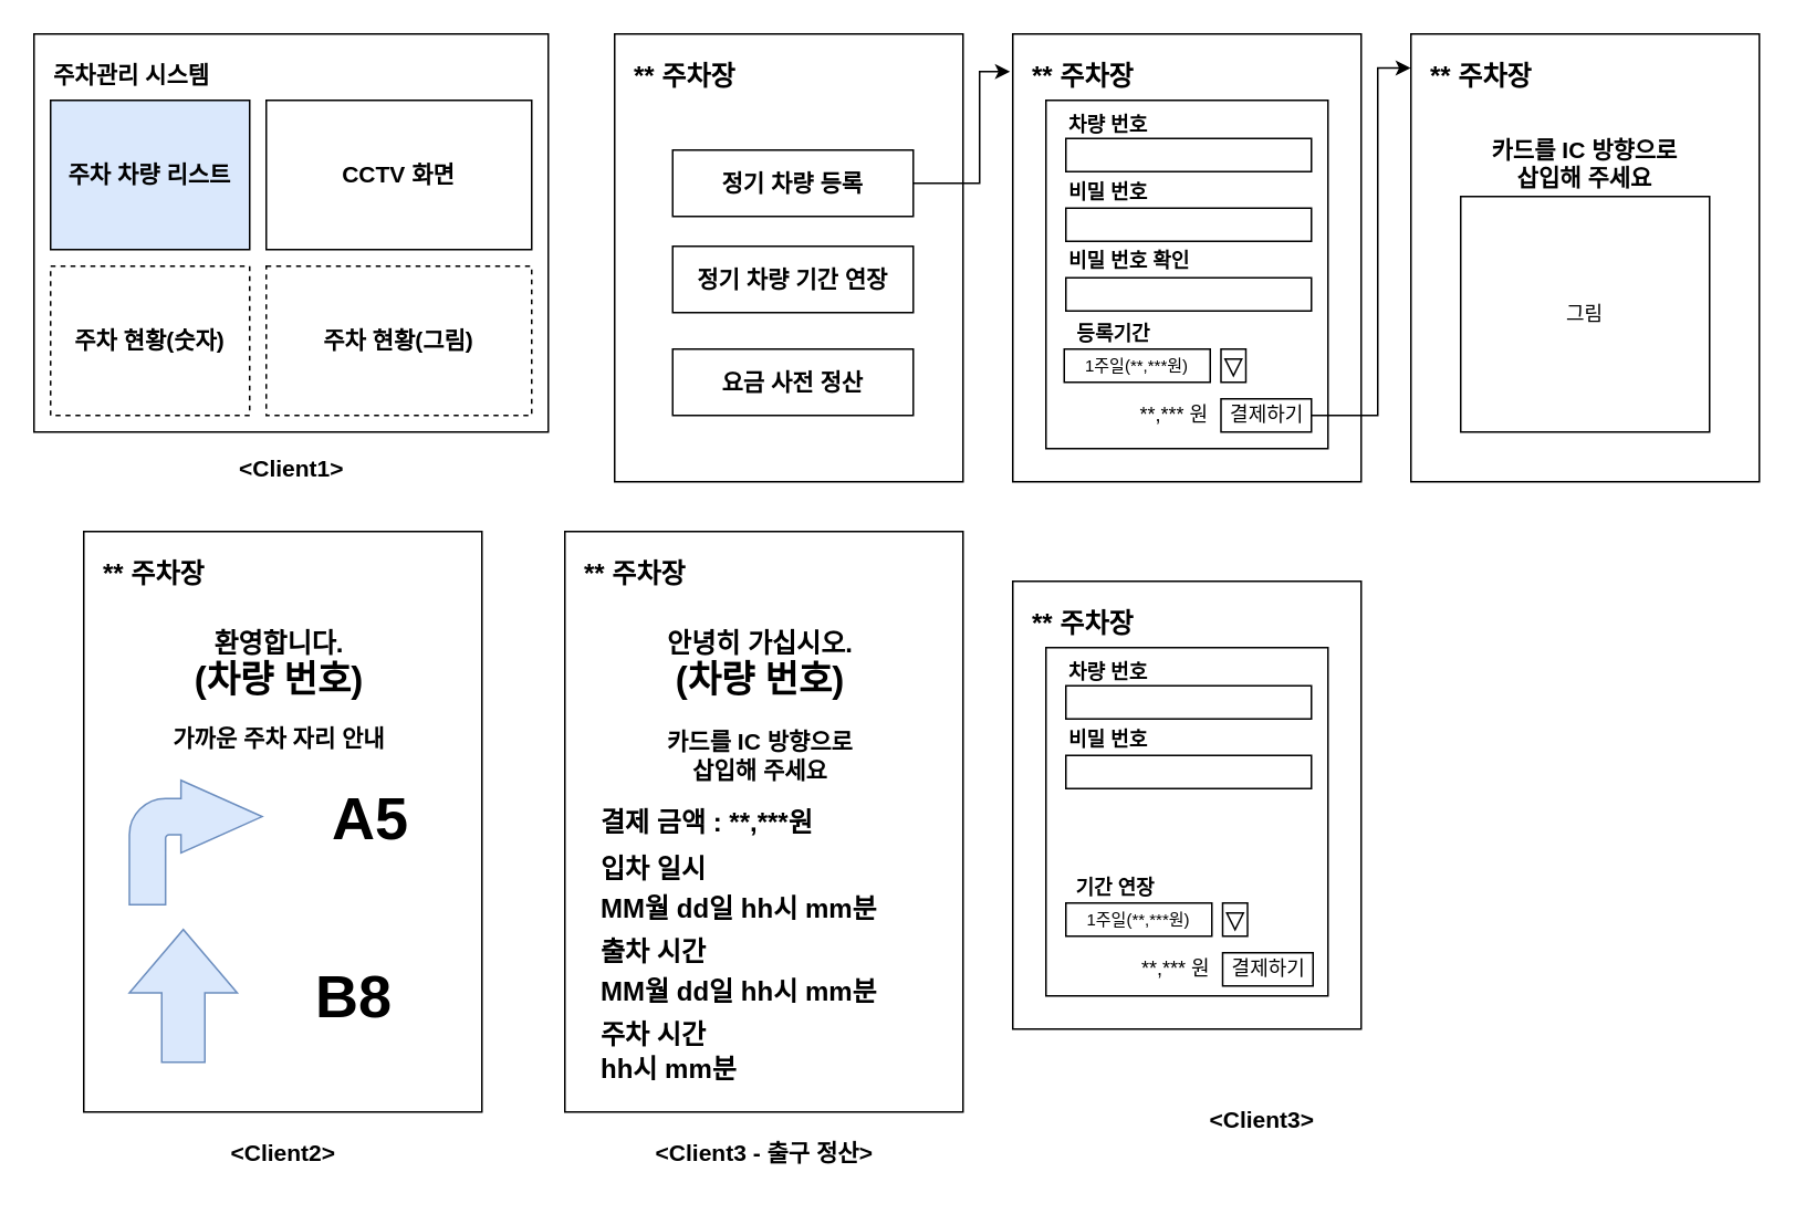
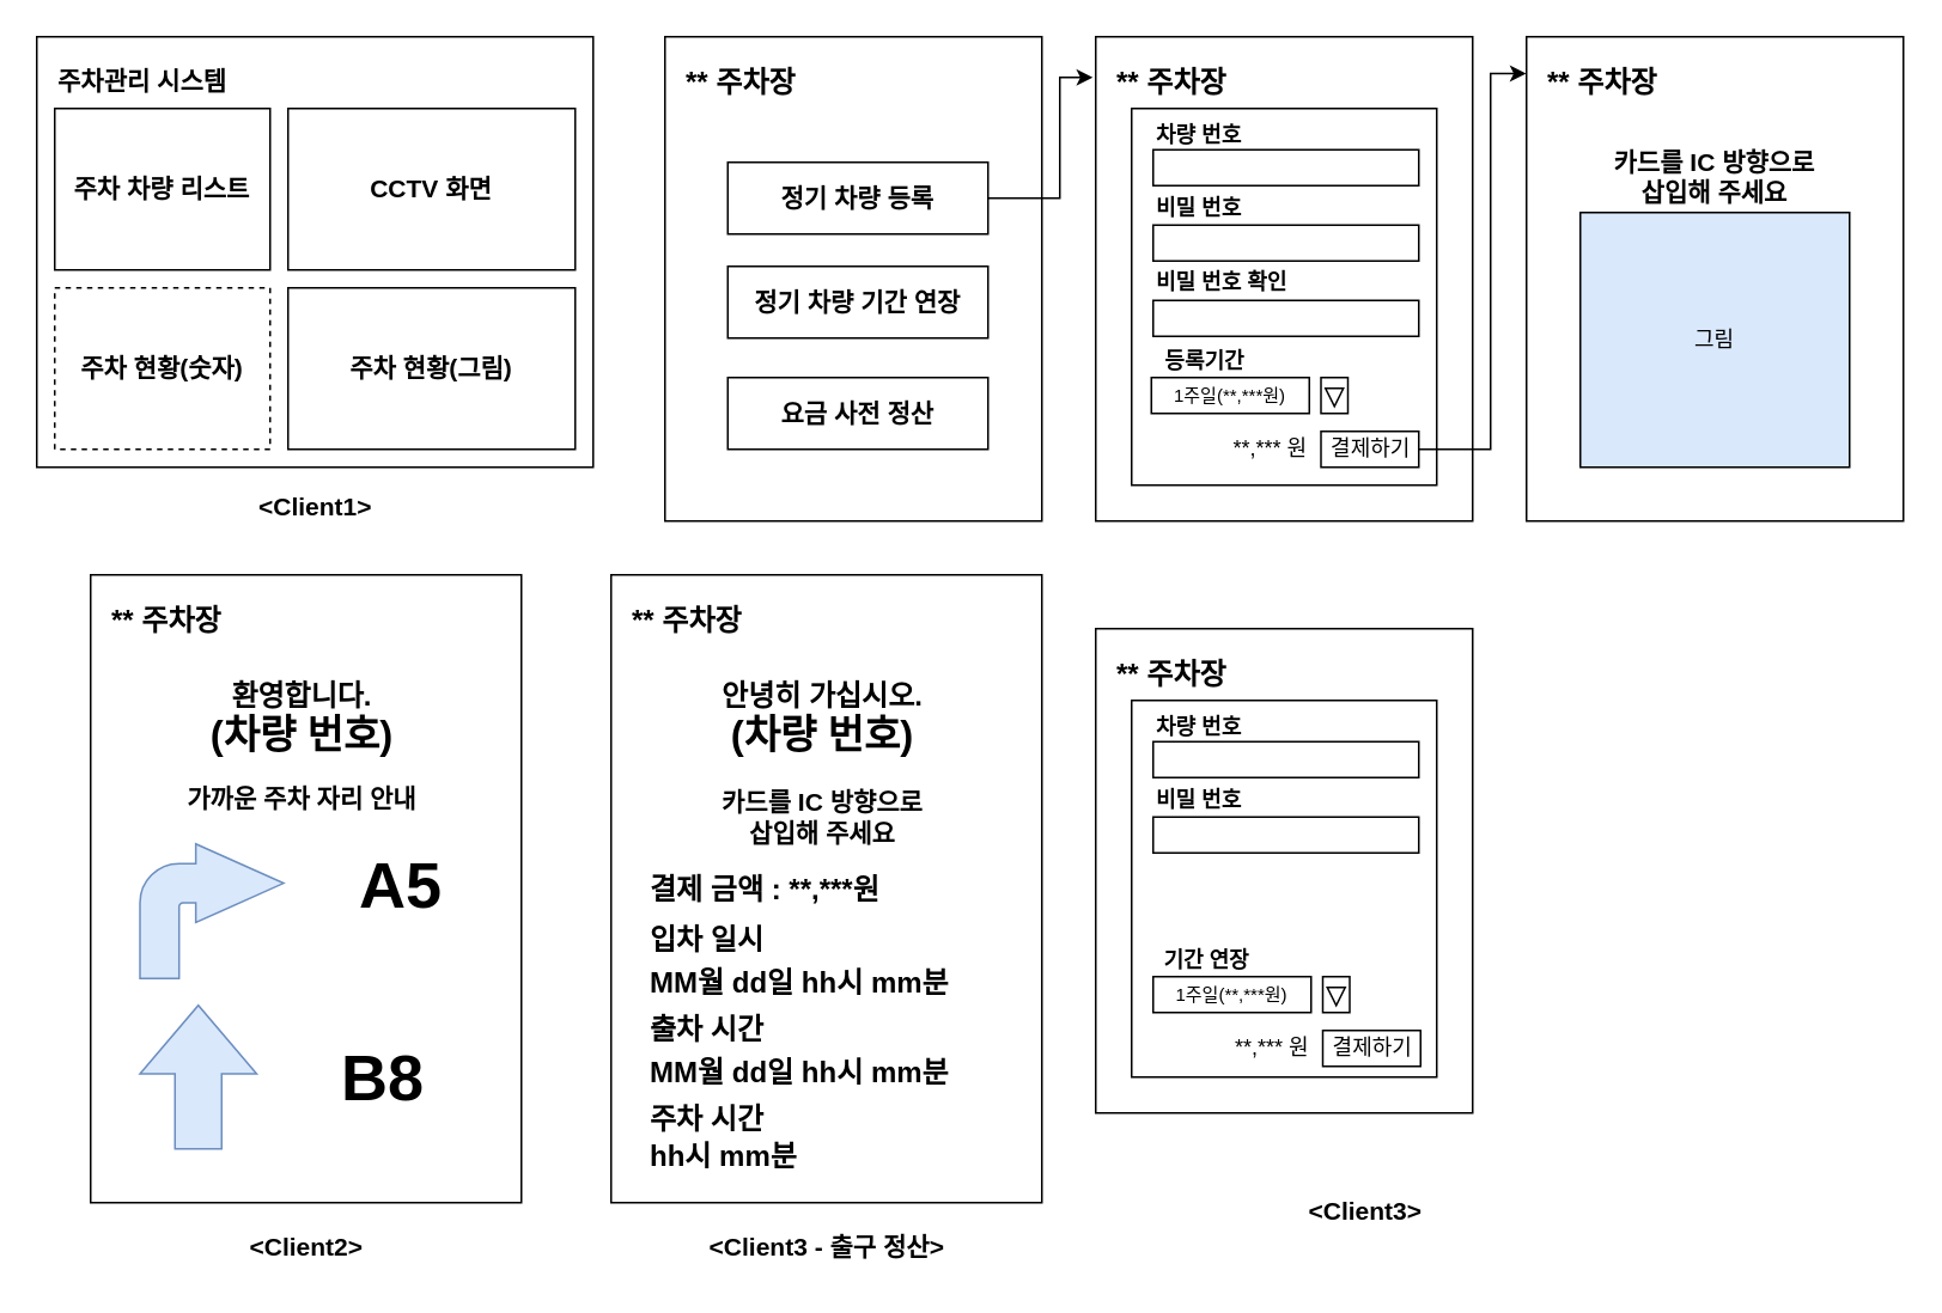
  <mxCell id="0" />
  <mxCell id="1" parent="0" />
  <mxCell id="2" value="" style="rounded=0;whiteSpace=wrap;html=1;" parent="1" vertex="1"><mxGeometry x="610" y="350" width="210" height="270" as="geometry" /></mxCell>
  <mxCell id="3" value="" style="rounded=0;whiteSpace=wrap;html=1;" parent="1" vertex="1"><mxGeometry x="630" y="390" width="170" height="210" as="geometry" /></mxCell>
  <mxCell id="4" value="&amp;lt;Client3&amp;gt;" style="text;html=1;align=center;verticalAlign=middle;resizable=0;points=[];autosize=1;strokeColor=none;fillColor=none;fontSize=14;fontStyle=1" parent="1" vertex="1"><mxGeometry x="720" y="660" width="80" height="30" as="geometry" /></mxCell>
  <mxCell id="5" value="" style="group" parent="1" vertex="1" connectable="0"><mxGeometry x="50" y="320" width="240" height="390" as="geometry" /></mxCell>
  <mxCell id="6" value="&amp;lt;Client2&amp;gt;" style="text;html=1;align=center;verticalAlign=middle;resizable=0;points=[];autosize=1;strokeColor=none;fillColor=none;fontSize=14;fontStyle=1" parent="5" vertex="1"><mxGeometry x="80" y="360" width="80" height="30" as="geometry" /></mxCell>
  <mxCell id="7" value="" style="group" vertex="1" connectable="0" parent="5"><mxGeometry width="240" height="350" as="geometry" /></mxCell>
  <mxCell id="8" value="" style="rounded=0;whiteSpace=wrap;html=1;" parent="7" vertex="1"><mxGeometry width="240" height="350" as="geometry" /></mxCell>
  <mxCell id="9" value="** 주차장" style="text;html=1;align=left;verticalAlign=middle;whiteSpace=wrap;rounded=0;fontStyle=1;fontSize=16;" parent="7" vertex="1"><mxGeometry x="10" y="10" width="100" height="30" as="geometry" /></mxCell>
  <mxCell id="10" value="환영합니다.&lt;div&gt;&lt;font style=&quot;font-size: 22px;&quot;&gt;(차량 번호)&lt;/font&gt;&lt;/div&gt;" style="text;html=1;align=center;verticalAlign=middle;whiteSpace=wrap;rounded=0;fontSize=16;fontStyle=1" parent="7" vertex="1"><mxGeometry x="32.5" y="50" width="170" height="60" as="geometry" /></mxCell>
  <mxCell id="11" value="" style="html=1;shadow=0;dashed=0;align=center;verticalAlign=middle;shape=mxgraph.arrows2.bendArrow;dy=10.9;dx=48.9;notch=0;arrowHead=43.8;rounded=1;fillColor=#dae8fc;strokeColor=#6c8ebf;" vertex="1" parent="7"><mxGeometry x="27.5" y="150" width="80" height="75" as="geometry" /></mxCell>
  <mxCell id="12" value="" style="html=1;shadow=0;dashed=0;align=center;verticalAlign=middle;shape=mxgraph.arrows2.arrow;dy=0.6;dx=38.2;direction=north;notch=0;fillColor=#dae8fc;strokeColor=#6c8ebf;" vertex="1" parent="7"><mxGeometry x="27.5" y="240" width="65" height="80" as="geometry" /></mxCell>
  <mxCell id="13" value="가까운 주차 자리 안내" style="text;html=1;align=center;verticalAlign=middle;whiteSpace=wrap;rounded=0;fontSize=14;fontStyle=1" vertex="1" parent="7"><mxGeometry x="37.5" y="110" width="160" height="30" as="geometry" /></mxCell>
  <mxCell id="14" value="A5" style="text;html=1;align=center;verticalAlign=middle;whiteSpace=wrap;rounded=0;fontSize=36;fontStyle=1" vertex="1" parent="7"><mxGeometry x="137.5" y="153.75" width="70" height="37.5" as="geometry" /></mxCell>
  <mxCell id="15" value="B8" style="text;html=1;align=center;verticalAlign=middle;whiteSpace=wrap;rounded=0;fontSize=36;fontStyle=1" vertex="1" parent="7"><mxGeometry x="127.5" y="261.25" width="70" height="37.5" as="geometry" /></mxCell>
  <mxCell id="16" value="" style="group" parent="1" vertex="1" connectable="0"><mxGeometry x="20" y="20" width="310" height="277.25" as="geometry" /></mxCell>
  <mxCell id="17" value="" style="rounded=0;whiteSpace=wrap;html=1;" parent="16" vertex="1"><mxGeometry width="310" height="240" as="geometry" /></mxCell>
  <mxCell id="18" value="주차관리 시스템" style="text;html=1;align=left;verticalAlign=middle;whiteSpace=wrap;rounded=0;fontSize=14;fontStyle=1" parent="16" vertex="1"><mxGeometry x="10" y="10" width="120" height="30" as="geometry" /></mxCell>
- <mxCell id="19" value="주차 차량 리스트" style="rounded=0;whiteSpace=wrap;html=1;fontSize=14;fontStyle=1;fillColor=#dae8fc;" parent="16" vertex="1"><mxGeometry x="10" y="40" width="120" height="90" as="geometry" /></mxCell>
+ <mxCell id="19" value="주차 차량 리스트" style="rounded=0;whiteSpace=wrap;html=1;fontSize=14;fontStyle=1" parent="16" vertex="1"><mxGeometry x="10" y="40" width="120" height="90" as="geometry" /></mxCell>
  <mxCell id="20" value="주차 현황(숫자)" style="rounded=0;whiteSpace=wrap;html=1;fontSize=14;fontStyle=1;dashed=1;" parent="16" vertex="1"><mxGeometry x="10" y="140" width="120" height="90" as="geometry" /></mxCell>
  <mxCell id="21" value="CCTV 화면" style="rounded=0;whiteSpace=wrap;html=1;fontSize=14;fontStyle=1" parent="16" vertex="1"><mxGeometry x="140" y="40" width="160" height="90" as="geometry" /></mxCell>
- <mxCell id="22" value="주차 현황(그림)" style="rounded=0;whiteSpace=wrap;html=1;align=center;verticalAlign=middle;fontSize=14;fontStyle=1;dashed=1;" parent="16" vertex="1"><mxGeometry x="140" y="140" width="160" height="90" as="geometry" /></mxCell>
+ <mxCell id="22" value="주차 현황(그림)" style="rounded=0;whiteSpace=wrap;html=1;align=center;verticalAlign=middle;fontSize=14;fontStyle=1" parent="16" vertex="1"><mxGeometry x="140" y="140" width="160" height="90" as="geometry" /></mxCell>
  <mxCell id="23" value="&amp;lt;Client1&amp;gt;" style="text;html=1;align=center;verticalAlign=middle;resizable=0;points=[];autosize=1;strokeColor=none;fillColor=none;fontSize=14;fontStyle=1" parent="16" vertex="1"><mxGeometry x="115" y="247.25" width="80" height="30" as="geometry" /></mxCell>
  <mxCell id="24" value="" style="group" parent="1" vertex="1" connectable="0"><mxGeometry x="370" y="20" width="210" height="270" as="geometry" /></mxCell>
  <mxCell id="25" value="" style="rounded=0;whiteSpace=wrap;html=1;" parent="24" vertex="1"><mxGeometry width="210" height="270" as="geometry" /></mxCell>
  <mxCell id="26" value="** 주차장" style="text;html=1;align=left;verticalAlign=middle;whiteSpace=wrap;rounded=0;fontStyle=1;fontSize=16;" parent="24" vertex="1"><mxGeometry x="10" y="10" width="100" height="30" as="geometry" /></mxCell>
  <mxCell id="27" value="정기 차량 등록" style="text;html=1;align=center;verticalAlign=middle;whiteSpace=wrap;rounded=0;labelBorderColor=none;strokeColor=default;fontSize=14;fontStyle=1" parent="24" vertex="1"><mxGeometry x="35" y="70" width="145" height="40" as="geometry" /></mxCell>
  <mxCell id="28" value="정기 차량 기간 연장" style="text;html=1;align=center;verticalAlign=middle;whiteSpace=wrap;rounded=0;labelBorderColor=none;strokeColor=default;fontSize=14;fontStyle=1" parent="24" vertex="1"><mxGeometry x="35" y="128" width="145" height="40" as="geometry" /></mxCell>
  <mxCell id="29" value="요금 사전 정산" style="text;html=1;align=center;verticalAlign=middle;whiteSpace=wrap;rounded=0;labelBorderColor=none;strokeColor=default;fontSize=14;fontStyle=1" vertex="1" parent="24"><mxGeometry x="35" y="190" width="145" height="40" as="geometry" /></mxCell>
  <mxCell id="30" value="" style="group" parent="1" vertex="1" connectable="0"><mxGeometry x="610" y="20" width="210" height="270" as="geometry" /></mxCell>
  <mxCell id="31" value="" style="rounded=0;whiteSpace=wrap;html=1;" parent="30" vertex="1"><mxGeometry width="210" height="270" as="geometry" /></mxCell>
  <mxCell id="32" value="** 주차장" style="text;html=1;align=left;verticalAlign=middle;whiteSpace=wrap;rounded=0;fontStyle=1;fontSize=16;" parent="30" vertex="1"><mxGeometry x="10" y="10" width="100" height="30" as="geometry" /></mxCell>
  <mxCell id="33" value="" style="rounded=0;whiteSpace=wrap;html=1;" parent="30" vertex="1"><mxGeometry x="20" y="40" width="170" height="210" as="geometry" /></mxCell>
  <mxCell id="34" value="" style="rounded=0;whiteSpace=wrap;html=1;" parent="30" vertex="1"><mxGeometry x="32" y="63" width="148" height="20" as="geometry" /></mxCell>
  <mxCell id="35" value="차량 번호" style="text;html=1;align=left;verticalAlign=middle;whiteSpace=wrap;rounded=0;fontStyle=1" parent="30" vertex="1"><mxGeometry x="32" y="40" width="60" height="30" as="geometry" /></mxCell>
  <mxCell id="36" value="비밀 번호" style="text;html=1;align=left;verticalAlign=middle;whiteSpace=wrap;rounded=0;fontStyle=1" parent="30" vertex="1"><mxGeometry x="32" y="81" width="60" height="30" as="geometry" /></mxCell>
  <mxCell id="37" value="비밀 번호 확인" style="text;html=1;align=left;verticalAlign=middle;whiteSpace=wrap;rounded=0;fontStyle=1" parent="30" vertex="1"><mxGeometry x="32" y="122" width="90" height="30" as="geometry" /></mxCell>
  <mxCell id="38" value="" style="rounded=0;whiteSpace=wrap;html=1;" parent="30" vertex="1"><mxGeometry x="32" y="105" width="148" height="20" as="geometry" /></mxCell>
  <mxCell id="39" value="" style="rounded=0;whiteSpace=wrap;html=1;" parent="30" vertex="1"><mxGeometry x="32" y="147" width="148" height="20" as="geometry" /></mxCell>
  <mxCell id="40" value="결제하기" style="text;html=1;align=center;verticalAlign=middle;whiteSpace=wrap;rounded=0;strokeColor=default;" parent="30" vertex="1"><mxGeometry x="125.5" y="220" width="54.5" height="20" as="geometry" /></mxCell>
  <mxCell id="41" value="등록기간" style="text;html=1;align=center;verticalAlign=middle;whiteSpace=wrap;rounded=0;fontStyle=1" parent="30" vertex="1"><mxGeometry x="31" y="166" width="60" height="30" as="geometry" /></mxCell>
  <mxCell id="42" value="1주일(**,***원)" style="text;html=1;align=center;verticalAlign=middle;whiteSpace=wrap;rounded=0;fontSize=10;strokeColor=default;" parent="30" vertex="1"><mxGeometry x="31" y="190" width="88" height="20" as="geometry" /></mxCell>
  <mxCell id="43" value="" style="rounded=0;whiteSpace=wrap;html=1;fillColor=none;" parent="30" vertex="1"><mxGeometry x="125.5" y="190" width="15" height="20" as="geometry" /></mxCell>
  <mxCell id="44" value="" style="triangle;whiteSpace=wrap;html=1;direction=south;" parent="30" vertex="1"><mxGeometry x="128" y="196" width="10" height="10" as="geometry" /></mxCell>
  <mxCell id="45" value="**,*** 원" style="text;html=1;align=right;verticalAlign=middle;whiteSpace=wrap;rounded=0;" parent="30" vertex="1"><mxGeometry x="30" y="215" width="90" height="30" as="geometry" /></mxCell>
  <mxCell id="46" value="" style="group" parent="1" vertex="1" connectable="0"><mxGeometry x="850" y="20" width="210" height="270" as="geometry" /></mxCell>
  <mxCell id="47" value="" style="rounded=0;whiteSpace=wrap;html=1;" parent="46" vertex="1"><mxGeometry width="210" height="270" as="geometry" /></mxCell>
  <mxCell id="48" value="** 주차장" style="text;html=1;align=left;verticalAlign=middle;whiteSpace=wrap;rounded=0;fontStyle=1;fontSize=16;" parent="46" vertex="1"><mxGeometry x="10" y="10" width="100" height="30" as="geometry" /></mxCell>
  <mxCell id="49" value="&lt;font style=&quot;font-size: 14px;&quot;&gt;&lt;b&gt;카드를 IC 방향으로&lt;/b&gt;&lt;/font&gt;&lt;div&gt;&lt;font style=&quot;font-size: 14px;&quot;&gt;&lt;b&gt;삽입해 주세요&lt;/b&gt;&lt;/font&gt;&lt;/div&gt;" style="text;html=1;align=center;verticalAlign=middle;whiteSpace=wrap;rounded=0;" parent="46" vertex="1"><mxGeometry x="30" y="63" width="150" height="30" as="geometry" /></mxCell>
- <mxCell id="50" value="그림" style="rounded=0;whiteSpace=wrap;html=1;" parent="46" vertex="1"><mxGeometry x="30" y="98" width="150" height="142" as="geometry" /></mxCell>
+ <mxCell id="50" value="그림" style="rounded=0;whiteSpace=wrap;html=1;fillColor=#dae8fc;" parent="46" vertex="1"><mxGeometry x="30" y="98" width="150" height="142" as="geometry" /></mxCell>
  <mxCell id="51" style="edgeStyle=orthogonalEdgeStyle;rounded=0;orthogonalLoop=1;jettySize=auto;html=1;exitX=1;exitY=0.5;exitDx=0;exitDy=0;entryX=-0.001;entryY=0.076;entryDx=0;entryDy=0;entryPerimeter=0;" parent="1" source="40" target="47" edge="1"><mxGeometry relative="1" as="geometry"><Array as="points"><mxPoint x="830" y="250" /><mxPoint x="830" y="41" /></Array></mxGeometry></mxCell>
  <mxCell id="52" value="** 주차장" style="text;html=1;align=left;verticalAlign=middle;whiteSpace=wrap;rounded=0;fontStyle=1;fontSize=16;" parent="1" vertex="1"><mxGeometry x="620" y="360" width="100" height="30" as="geometry" /></mxCell>
  <mxCell id="53" value="" style="rounded=0;whiteSpace=wrap;html=1;" parent="1" vertex="1"><mxGeometry x="642" y="413" width="148" height="20" as="geometry" /></mxCell>
  <mxCell id="54" value="" style="rounded=0;whiteSpace=wrap;html=1;" parent="1" vertex="1"><mxGeometry x="642" y="455" width="148" height="20" as="geometry" /></mxCell>
  <mxCell id="55" value="비밀 번호" style="text;html=1;align=left;verticalAlign=middle;whiteSpace=wrap;rounded=0;fontStyle=1" parent="1" vertex="1"><mxGeometry x="642" y="431" width="60" height="30" as="geometry" /></mxCell>
  <mxCell id="56" value="차량 번호" style="text;html=1;align=left;verticalAlign=middle;whiteSpace=wrap;rounded=0;fontStyle=1" parent="1" vertex="1"><mxGeometry x="642" y="390" width="60" height="30" as="geometry" /></mxCell>
  <mxCell id="57" value="" style="group" parent="1" vertex="1" connectable="0"><mxGeometry x="340" y="320" width="240" height="390" as="geometry" /></mxCell>
  <mxCell id="58" value="" style="rounded=0;whiteSpace=wrap;html=1;" parent="57" vertex="1"><mxGeometry width="240" height="350" as="geometry" /></mxCell>
  <mxCell id="59" value="** 주차장" style="text;html=1;align=left;verticalAlign=middle;whiteSpace=wrap;rounded=0;fontStyle=1;fontSize=16;" parent="57" vertex="1"><mxGeometry x="10" y="10" width="100" height="30" as="geometry" /></mxCell>
  <mxCell id="60" value="안녕히 가십시오.&lt;div&gt;&lt;font style=&quot;font-size: 22px;&quot;&gt;(차량 번호)&lt;/font&gt;&lt;/div&gt;" style="text;html=1;align=center;verticalAlign=middle;whiteSpace=wrap;rounded=0;fontSize=16;fontStyle=1" parent="57" vertex="1"><mxGeometry x="32.5" y="50" width="170" height="60" as="geometry" /></mxCell>
  <mxCell id="61" value="&amp;lt;Client3 -&amp;nbsp;&lt;span style=&quot;background-color: transparent; color: light-dark(rgb(0, 0, 0), rgb(255, 255, 255));&quot;&gt;출구 정산&amp;gt;&lt;/span&gt;" style="text;html=1;align=center;verticalAlign=middle;resizable=0;points=[];autosize=1;strokeColor=none;fillColor=none;fontSize=14;fontStyle=1" parent="57" vertex="1"><mxGeometry x="40" y="360" width="160" height="30" as="geometry" /></mxCell>
  <mxCell id="62" value="&lt;div style=&quot;line-height: 150%;&quot;&gt;입차 일시&lt;div&gt;MM월 dd일&amp;nbsp;&lt;span style=&quot;background-color: transparent; color: light-dark(rgb(0, 0, 0), rgb(255, 255, 255));&quot;&gt;hh시 mm분&lt;/span&gt;&lt;/div&gt;&lt;/div&gt;" style="text;html=1;align=left;verticalAlign=middle;whiteSpace=wrap;rounded=0;fontSize=16;fontStyle=1" parent="57" vertex="1"><mxGeometry x="20" y="200" width="200" height="30" as="geometry" /></mxCell>
  <mxCell id="63" value="&lt;div style=&quot;line-height: 150%;&quot;&gt;출차 시간&lt;div&gt;MM월 dd일&amp;nbsp;&lt;span style=&quot;color: light-dark(rgb(0, 0, 0), rgb(255, 255, 255)); background-color: transparent;&quot;&gt;hh시 mm분&lt;/span&gt;&lt;/div&gt;&lt;/div&gt;" style="text;html=1;align=left;verticalAlign=middle;whiteSpace=wrap;rounded=0;fontSize=16;fontStyle=1" parent="57" vertex="1"><mxGeometry x="20" y="250" width="200" height="30" as="geometry" /></mxCell>
  <mxCell id="64" value="주차 시간&lt;div style=&quot;line-height: 150%;&quot;&gt;hh시 mm분&lt;/div&gt;" style="text;html=1;align=left;verticalAlign=middle;whiteSpace=wrap;rounded=0;fontSize=16;fontStyle=1" parent="57" vertex="1"><mxGeometry x="20" y="300" width="200" height="30" as="geometry" /></mxCell>
  <mxCell id="65" value="결제 금액 : **,***원" style="text;html=1;align=left;verticalAlign=middle;whiteSpace=wrap;rounded=0;fontSize=16;fontStyle=1" parent="57" vertex="1"><mxGeometry x="20" y="160" width="200" height="30" as="geometry" /></mxCell>
  <mxCell id="66" value="&lt;font style=&quot;font-size: 14px;&quot;&gt;&lt;b&gt;카드를 IC 방향으로&lt;/b&gt;&lt;/font&gt;&lt;div&gt;&lt;font style=&quot;font-size: 14px;&quot;&gt;&lt;b&gt;삽입해 주세요&lt;/b&gt;&lt;/font&gt;&lt;/div&gt;" style="text;html=1;align=center;verticalAlign=middle;whiteSpace=wrap;rounded=0;" parent="57" vertex="1"><mxGeometry x="42.5" y="120" width="150" height="30" as="geometry" /></mxCell>
  <mxCell id="67" value="기간 연장" style="text;html=1;align=center;verticalAlign=middle;whiteSpace=wrap;rounded=0;fontStyle=1" vertex="1" parent="1"><mxGeometry x="642" y="520" width="60" height="30" as="geometry" /></mxCell>
  <mxCell id="68" value="1주일(**,***원)" style="text;html=1;align=center;verticalAlign=middle;whiteSpace=wrap;rounded=0;fontSize=10;strokeColor=default;" vertex="1" parent="1"><mxGeometry x="642" y="544" width="88" height="20" as="geometry" /></mxCell>
  <mxCell id="69" value="" style="rounded=0;whiteSpace=wrap;html=1;fillColor=none;" vertex="1" parent="1"><mxGeometry x="736.5" y="544" width="15" height="20" as="geometry" /></mxCell>
  <mxCell id="70" value="**,*** 원" style="text;html=1;align=right;verticalAlign=middle;whiteSpace=wrap;rounded=0;" vertex="1" parent="1"><mxGeometry x="641" y="569" width="90" height="30" as="geometry" /></mxCell>
  <mxCell id="71" value="결제하기" style="text;html=1;align=center;verticalAlign=middle;whiteSpace=wrap;rounded=0;strokeColor=default;" vertex="1" parent="1"><mxGeometry x="736.5" y="574" width="54.5" height="20" as="geometry" /></mxCell>
  <mxCell id="72" value="" style="triangle;whiteSpace=wrap;html=1;direction=south;" vertex="1" parent="1"><mxGeometry x="739" y="550" width="10" height="10" as="geometry" /></mxCell>
  <mxCell id="73" style="edgeStyle=orthogonalEdgeStyle;rounded=0;orthogonalLoop=1;jettySize=auto;html=1;exitX=1;exitY=0.5;exitDx=0;exitDy=0;entryX=-0.008;entryY=0.084;entryDx=0;entryDy=0;entryPerimeter=0;" edge="1" parent="1" source="27" target="31"><mxGeometry relative="1" as="geometry"><Array as="points"><mxPoint x="590" y="110" /><mxPoint x="590" y="43" /></Array></mxGeometry></mxCell>
